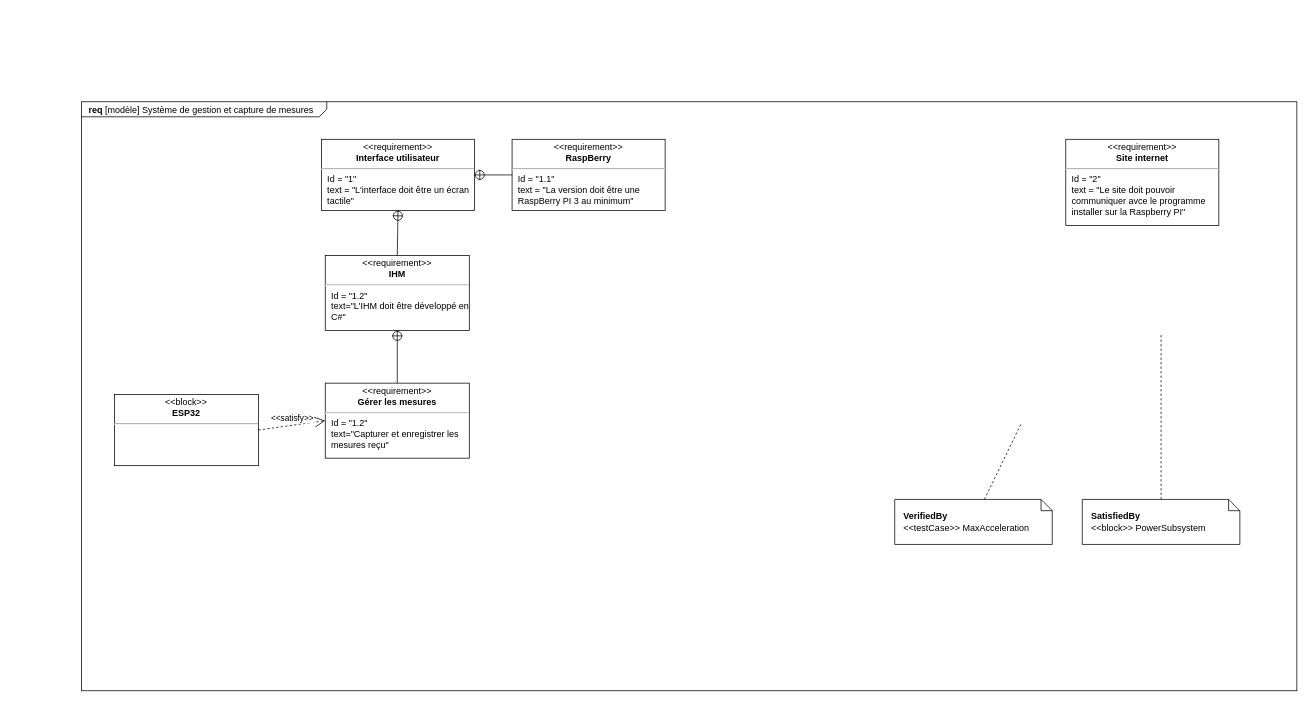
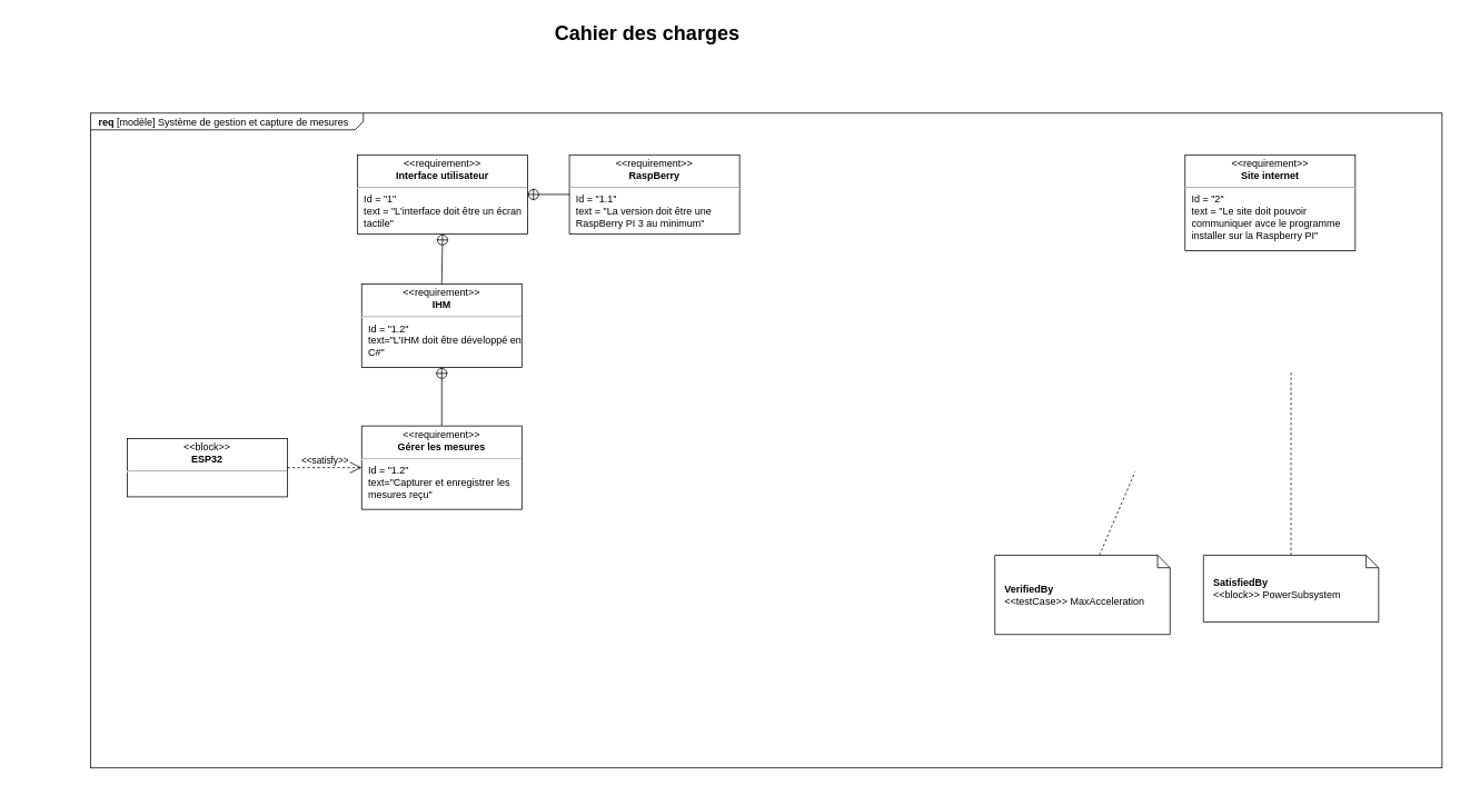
  <mxCell id="0" style=";html=1;" />
  <mxCell id="1" style=";html=1;" parent="0" />
  <mxCell id="2" value="&lt;p style=&quot;margin: 0px ; margin-top: 4px ; margin-left: 10px ; text-align: left&quot;&gt;&lt;b&gt;req&lt;/b&gt;&amp;nbsp;[modèle] Système de gestion et capture de mesures&lt;/p&gt;" style="html=1;strokeWidth=1;shape=mxgraph.sysml.package;html=1;overflow=fill;whiteSpace=wrap;fillColor=none;gradientColor=none;fontSize=12;align=center;labelX=327.64;" parent="1" vertex="1"><mxGeometry x="108" y="135" width="1620" height="785" as="geometry" /></mxCell>
  <mxCell id="3" style="rounded=0;html=1;endArrow=none;endFill=0;jettySize=auto;orthogonalLoop=1;dashed=1;" parent="1" source="4" edge="1"><mxGeometry relative="1" as="geometry"><mxPoint x="1360.03" y="565" as="targetPoint" /></mxGeometry></mxCell>
- <mxCell id="4" value="&lt;b&gt;VerifiedBy&lt;/b&gt;&lt;div&gt;&amp;lt;&amp;lt;testCase&amp;gt;&amp;gt; MaxAcceleration&lt;/div&gt;" style="shape=note;size=15;align=left;spacingLeft=10;html=1;whiteSpace=wrap;strokeWidth=1;fontSize=12;" parent="1" vertex="1"><mxGeometry x="1192" y="665" width="210" height="60" as="geometry" /></mxCell>
+ <mxCell id="4" value="&lt;b&gt;VerifiedBy&lt;/b&gt;&lt;div&gt;&amp;lt;&amp;lt;testCase&amp;gt;&amp;gt; MaxAcceleration&lt;/div&gt;" style="shape=note;size=15;align=left;spacingLeft=10;html=1;whiteSpace=wrap;strokeWidth=1;fontSize=12;" parent="1" vertex="1"><mxGeometry x="1192" y="665" width="210" height="95" as="geometry" /></mxCell>
  <mxCell id="5" style="edgeStyle=none;rounded=0;html=1;dashed=1;endArrow=none;endFill=0;jettySize=auto;orthogonalLoop=1;" parent="1" source="6" edge="1"><mxGeometry relative="1" as="geometry"><mxPoint x="1547" y="445" as="targetPoint" /></mxGeometry></mxCell>
- <mxCell id="6" value="&lt;b&gt;SatisfiedBy&lt;/b&gt;&lt;div&gt;&amp;lt;&amp;lt;block&amp;gt;&amp;gt; PowerSubsystem&lt;/div&gt;" style="shape=note;size=15;align=left;spacingLeft=10;html=1;whiteSpace=wrap;strokeWidth=1;fontSize=12;" parent="1" vertex="1"><mxGeometry x="1442" y="665" width="210" height="60" as="geometry" /></mxCell>
+ <mxCell id="6" value="&lt;b&gt;SatisfiedBy&lt;/b&gt;&lt;div&gt;&amp;lt;&amp;lt;block&amp;gt;&amp;gt; PowerSubsystem&lt;/div&gt;" style="shape=note;size=15;align=left;spacingLeft=10;html=1;whiteSpace=wrap;strokeWidth=1;fontSize=12;" parent="1" vertex="1"><mxGeometry x="1442" y="665" width="210" height="80" as="geometry" /></mxCell>
+ <mxCell id="7" value="Cahier des charges" style="text;strokeColor=none;fillColor=none;html=1;fontSize=24;fontStyle=1;verticalAlign=middle;align=center;" parent="1" vertex="1"><mxGeometry x="20" y="20" width="1510" height="40" as="geometry" /></mxCell>
  <mxCell id="8" value="&lt;p style=&quot;margin: 0px ; margin-top: 4px ; text-align: center&quot;&gt;&amp;lt;&amp;lt;requirement&amp;gt;&amp;gt;&lt;br&gt;&lt;b&gt;Interface utilisateur&lt;/b&gt;&lt;/p&gt;&lt;hr&gt;&lt;p style=&quot;margin: 0px ; margin-left: 8px ; text-align: left&quot;&gt;Id = &quot;1&quot;&lt;/p&gt;&lt;p style=&quot;margin: 0px ; margin-left: 8px ; text-align: left&quot;&gt;text = &quot;L'interface doit être un écran tactile&quot;&lt;/p&gt;" style="shape=rect;html=1;overflow=fill;whiteSpace=wrap;" vertex="1" parent="1"><mxGeometry x="428" y="185" width="204" height="95" as="geometry" /></mxCell>
  <mxCell id="9" value="" style="edgeStyle=none;html=1;startArrow=sysMLPackCont;startSize=12;endArrow=none;rounded=0;entryX=0.5;entryY=0;entryDx=0;entryDy=0;exitX=0.5;exitY=1;exitDx=0;exitDy=0;" edge="1" parent="1" source="8" target="10"><mxGeometry width="160" relative="1" as="geometry"><mxPoint x="562" y="260" as="sourcePoint" /><mxPoint x="579" y="340" as="targetPoint" /></mxGeometry></mxCell>
  <mxCell id="10" value="&lt;p style=&quot;margin: 0px ; margin-top: 4px ; text-align: center&quot;&gt;&amp;lt;&amp;lt;requirement&amp;gt;&amp;gt;&lt;br&gt;&lt;b&gt;IHM&lt;/b&gt;&lt;/p&gt;&lt;hr&gt;&lt;p style=&quot;margin: 0px ; margin-left: 8px ; text-align: left&quot;&gt;Id = &quot;1.2&quot;&lt;/p&gt;&lt;p style=&quot;margin: 0px ; margin-left: 8px ; text-align: left&quot;&gt;text=&quot;L'IHM doit être développé en C#&quot;&lt;/p&gt;" style="shape=rect;html=1;overflow=fill;whiteSpace=wrap;" vertex="1" parent="1"><mxGeometry x="433" y="340" width="192" height="100" as="geometry" /></mxCell>
  <mxCell id="11" value="&lt;p style=&quot;margin: 0px ; margin-top: 4px ; text-align: center&quot;&gt;&amp;lt;&amp;lt;requirement&amp;gt;&amp;gt;&lt;br&gt;&lt;b&gt;Site internet&lt;/b&gt;&lt;/p&gt;&lt;hr&gt;&lt;p style=&quot;margin: 0px ; margin-left: 8px ; text-align: left&quot;&gt;Id = &quot;2&quot;&lt;/p&gt;&lt;p style=&quot;margin: 0px ; margin-left: 8px ; text-align: left&quot;&gt;text = &quot;Le site doit pouvoir communiquer avce le programme installer sur la Raspberry PI&quot;&lt;/p&gt;" style="shape=rect;html=1;overflow=fill;whiteSpace=wrap;" vertex="1" parent="1"><mxGeometry x="1420" y="185" width="204" height="115" as="geometry" /></mxCell>
  <mxCell id="12" value="&lt;p style=&quot;margin: 0px ; margin-top: 4px ; text-align: center&quot;&gt;&amp;lt;&amp;lt;requirement&amp;gt;&amp;gt;&lt;br&gt;&lt;b&gt;RaspBerry&lt;/b&gt;&lt;/p&gt;&lt;hr&gt;&lt;p style=&quot;margin: 0px ; margin-left: 8px ; text-align: left&quot;&gt;Id = &quot;1.1&quot;&lt;/p&gt;&lt;p style=&quot;margin: 0px ; margin-left: 8px ; text-align: left&quot;&gt;text = &quot;La version doit être une RaspBerry PI 3 au minimum&quot;&lt;/p&gt;" style="shape=rect;html=1;overflow=fill;whiteSpace=wrap;" vertex="1" parent="1"><mxGeometry x="682" y="185" width="204" height="95" as="geometry" /></mxCell>
  <mxCell id="13" value="" style="edgeStyle=none;html=1;startArrow=sysMLPackCont;startSize=12;endArrow=none;rounded=0;entryX=0;entryY=0.5;entryDx=0;entryDy=0;exitX=1;exitY=0.5;exitDx=0;exitDy=0;" edge="1" parent="1" source="8" target="12"><mxGeometry width="160" relative="1" as="geometry"><mxPoint x="540" y="280" as="sourcePoint" /><mxPoint x="534" y="350" as="targetPoint" /></mxGeometry></mxCell>
  <mxCell id="14" value="&lt;p style=&quot;margin: 0px ; margin-top: 4px ; text-align: center&quot;&gt;&amp;lt;&amp;lt;requirement&amp;gt;&amp;gt;&lt;br&gt;&lt;b&gt;Gérer les mesures&lt;/b&gt;&lt;/p&gt;&lt;hr&gt;&lt;p style=&quot;margin: 0px ; margin-left: 8px ; text-align: left&quot;&gt;Id = &quot;1.2&quot;&lt;/p&gt;&lt;p style=&quot;margin: 0px ; margin-left: 8px ; text-align: left&quot;&gt;text=&quot;Capturer et enregistrer les mesures reçu&quot;&lt;/p&gt;" style="shape=rect;html=1;overflow=fill;whiteSpace=wrap;" vertex="1" parent="1"><mxGeometry x="433" y="510" width="192" height="100" as="geometry" /></mxCell>
- <mxCell id="15" value="&lt;p style=&quot;margin: 0px ; margin-top: 4px ; text-align: center&quot;&gt;&amp;lt;&amp;lt;block&amp;gt;&amp;gt;&lt;br&gt;&lt;b&gt;ESP32&lt;/b&gt;&lt;/p&gt;&lt;hr&gt;&lt;p style=&quot;margin: 0px ; margin-left: 8px ; text-align: left&quot;&gt;&lt;br&gt;&lt;/p&gt;" style="shape=rect;html=1;overflow=fill;whiteSpace=wrap;" vertex="1" parent="1"><mxGeometry x="152" y="525" width="192" height="95" as="geometry" /></mxCell>
+ <mxCell id="15" value="&lt;p style=&quot;margin: 0px ; margin-top: 4px ; text-align: center&quot;&gt;&amp;lt;&amp;lt;block&amp;gt;&amp;gt;&lt;br&gt;&lt;b&gt;ESP32&lt;/b&gt;&lt;/p&gt;&lt;hr&gt;&lt;p style=&quot;margin: 0px ; margin-left: 8px ; text-align: left&quot;&gt;&lt;br&gt;&lt;/p&gt;" style="shape=rect;html=1;overflow=fill;whiteSpace=wrap;" vertex="1" parent="1"><mxGeometry x="152" y="525" width="192" height="70" as="geometry" /></mxCell>
  <mxCell id="16" value="" style="edgeStyle=none;html=1;startArrow=sysMLPackCont;startSize=12;endArrow=none;rounded=0;entryX=0.5;entryY=0;entryDx=0;entryDy=0;exitX=0.5;exitY=1;exitDx=0;exitDy=0;" edge="1" parent="1" source="10" target="14"><mxGeometry width="160" relative="1" as="geometry"><mxPoint x="540" y="290" as="sourcePoint" /><mxPoint x="539" y="350" as="targetPoint" /></mxGeometry></mxCell>
  <mxCell id="17" value="&amp;lt;&amp;lt;satisfy&amp;gt;&amp;gt;" style="edgeStyle=none;html=1;endArrow=open;endSize=12;dashed=1;verticalAlign=bottom;rounded=0;exitX=1;exitY=0.5;exitDx=0;exitDy=0;entryX=0;entryY=0.5;entryDx=0;entryDy=0;" edge="1" parent="1" source="15" target="14"><mxGeometry width="160" relative="1" as="geometry"><mxPoint x="288" y="470" as="sourcePoint" /><mxPoint x="448" y="470" as="targetPoint" /></mxGeometry></mxCell>
